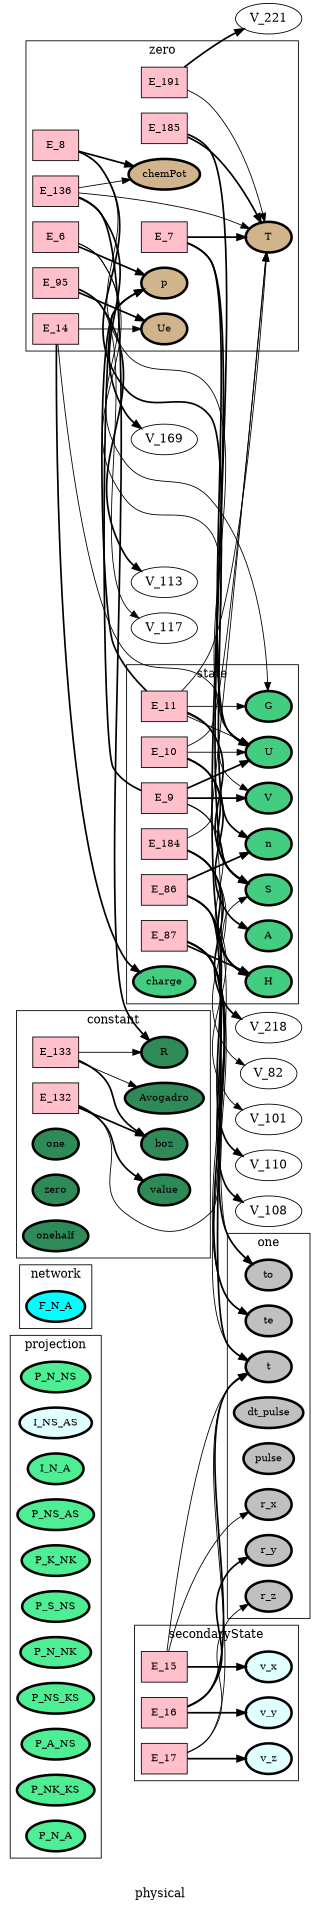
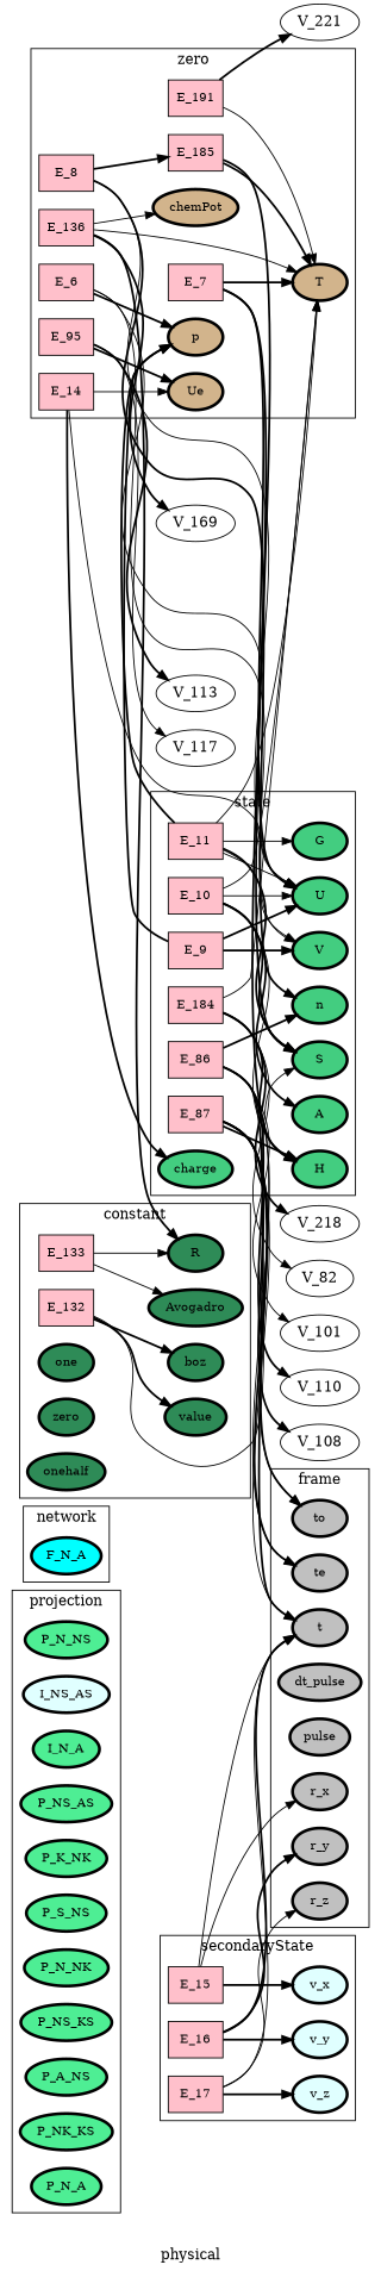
  digraph {
    label=physical
    rankdir=LR
    node [fillcolor=pink fontsize=12 penwidth=3 style=filled]
    edge [splines=ortho style=bold]
    n1 [fillcolor=seagreen2 label=P_N_NS]
    n2 [fillcolor=lightcyan1 label=I_NS_AS]
    n3 [fillcolor=seagreen2 label=I_N_A]
    n4 [fillcolor=seagreen2 label=P_NS_AS]
    n5 [fillcolor=seagreen2 label=P_K_NK]
    n6 [fillcolor=seagreen2 label=P_S_NS]
    n7 [fillcolor=seagreen2 label=P_N_NK]
    n8 [fillcolor=seagreen2 label=P_NS_KS]
    n9 [fillcolor=seagreen2 label=P_A_NS]
    n10 [fillcolor=seagreen2 label=P_NK_KS]
    n11 [fillcolor=seagreen2 label=P_N_A]
    n12 [fillcolor=cyan label=F_N_A]
    n13 [fillcolor=grey label=r_x]
    n14 [fillcolor=grey label=r_y]
    n15 [fillcolor=grey label=r_z]
    n16 [fillcolor=grey label=dt_pulse]
    n17 [fillcolor=grey label=pulse]
    n18 [fillcolor=grey label=t]
    n19 [fillcolor=grey label=to]
    n20 [fillcolor=grey label=te]
    E_86 [shape=box penwidth=""]
    n22 [fillcolor=seagreen3 label=n]
    E_9 [shape=box penwidth=""]
    n24 [fillcolor=seagreen3 label=H]
    n25 [fillcolor=seagreen3 label=U]
    n26 [fillcolor=seagreen3 label=V]
    E_87 [shape=box penwidth=""]
    E_184 [shape=box penwidth=""]
    E_10 [shape=box penwidth=""]
    n30 [fillcolor=seagreen3 label=A]
    n31 [fillcolor=seagreen3 label=S]
    E_11 [shape=box penwidth=""]
    n33 [fillcolor=seagreen3 label=G]
    n34 [fillcolor=seagreen3 label=charge]
    E_132 [shape=box penwidth=""]
    n36 [fillcolor=seagreen label=boz]
    n37 [fillcolor=seagreen label=value]
    E_133 [shape=box penwidth=""]
    n39 [fillcolor=seagreen label=R]
    n40 [fillcolor=seagreen label=Avogadro]
    n41 [fillcolor=seagreen label=one]
    n42 [fillcolor=seagreen label=zero]
    n43 [fillcolor=seagreen label=onehalf]
    n44 [fillcolor=tan label=p]
    n45 [fillcolor=tan label=T]
    E_6 [shape=box penwidth=""]
    E_7 [shape=box penwidth=""]
    E_185 [shape=box penwidth=""]
    E_191 [shape=box penwidth=""]
    E_8 [shape=box penwidth=""]
    n51 [fillcolor=tan label=chemPot]
    E_136 [shape=box penwidth=""]
    E_14 [shape=box penwidth=""]
    n54 [fillcolor=tan label=Ue]
    E_95 [shape=box penwidth=""]
    E_15 [shape=box penwidth=""]
    n57 [fillcolor=lightcyan1 label=v_x]
    E_16 [shape=box penwidth=""]
    n59 [fillcolor=lightcyan1 label=v_y]
    E_17 [shape=box penwidth=""]
    n61 [fillcolor=lightcyan1 label=v_z]
    V_101 [fillcolor="" fontsize="" penwidth="" style=""]
    V_110 [fillcolor="" fontsize="" penwidth="" style=""]
    V_108 [fillcolor="" fontsize="" penwidth="" style=""]
    V_218 [fillcolor="" fontsize="" penwidth="" style=""]
    V_82 [fillcolor="" fontsize="" penwidth="" style=""]
    V_221 [fillcolor="" fontsize="" penwidth="" style=""]
    V_169 [fillcolor="" fontsize="" penwidth="" style=""]
    V_113 [fillcolor="" fontsize="" penwidth="" style=""]
    V_117 [fillcolor="" fontsize="" penwidth="" style=""]
    subgraph cluster_1 {
      label=projection
      n1
      n2
      n3
      n4
      n5
      n6
      n7
      n8
      n9
      n10
      n11
    }
    subgraph cluster_2 {
      label=diffState
    }
    subgraph cluster_3 {
      label=network
      n12
    }
    subgraph cluster_4 {
      label=differenceOperator
    }
    subgraph cluster_5 {
-     label=one
+     label=frame
      n13
      n14
      n15
      n16
      n17
      n18
      n19
      n20
    }
    subgraph cluster_6 {
      label=state
      E_86
      n22
      E_9
      n24
      n25
      n26
      E_87
      E_184
      E_10
      n30
      n31
      E_11
      n33
      n34
    }
    subgraph cluster_7 {
      label=constant
      E_132
      n36
      n37
      E_133
      n39
      n40
      n41
      n42
      n43
    }
    subgraph cluster_8 {
      label=zero
      n44
      n45
      E_6
      E_7
      E_185
      E_191
      E_8
      n51
      E_136
      E_14
      n54
      E_95
    }
    subgraph cluster_9 {
      label=secondaryState
      E_15
      n57
      E_16
      n59
      E_17
      n61
    }
    E_86 -> n18
-   E_9 -> n19 [style=solid]
+   E_86 -> n19 [style=solid]
    E_86 -> n20 [style=solid]
    E_86 -> n22
    E_86 -> V_101 [style=solid]
    E_86 -> V_110
-   E_9 -> n24 [style=solid]
+   E_10 -> n24 [style=solid]
    E_9 -> n25
    E_9 -> n26
    E_9 -> n44
    E_87 -> n18 [style=solid]
    E_87 -> n19
    E_87 -> n20
    E_87 -> n24
    E_87 -> V_108
    E_184 -> n24
    E_184 -> n45 [style=solid]
    E_184 -> V_218
    E_184 -> V_82 [style=solid]
    E_10 -> n25 [style=solid]
    E_10 -> n30
    E_10 -> n31
    E_10 -> n45 [style=solid]
    E_11 -> n25 [style=solid]
    E_11 -> n26 [style=solid]
    E_11 -> n31
    E_11 -> n33 [style=solid]
    E_11 -> n44
    E_11 -> n45 [style=solid]
    E_132 -> n31 [style=solid]
    E_132 -> n36
    E_132 -> n37
-   E_133 -> n36
    E_133 -> n39 [style=solid]
    E_133 -> n40 [style=solid]
    E_6 -> n25 [style=solid]
-   E_6 -> n33 [style=solid]
+   E_6 -> n26 [style=solid]
    E_6 -> n44
    E_7 -> n25
    E_7 -> n31
    E_7 -> n45
    E_185 -> n24
    E_185 -> n45
    E_191 -> n45 [style=solid]
    E_191 -> V_221
    E_8 -> n22
    E_8 -> n25 [style=solid]
-   E_8 -> n51
+   E_8 -> E_185
    E_136 -> n39
    E_136 -> n45 [style=solid]
    E_136 -> n51 [style=solid]
    E_136 -> V_169
    E_14 -> n25 [style=solid]
    E_14 -> n34
    E_14 -> n54 [style=solid]
    E_95 -> n54
    E_95 -> V_113
    E_95 -> V_117 [style=solid]
    E_15 -> n13 [style=solid]
    E_15 -> n18 [style=solid]
    E_15 -> n57
    E_16 -> n14
    E_16 -> n18
    E_16 -> n59
    E_17 -> n15 [style=solid]
    E_17 -> n18 [style=solid]
    E_17 -> n61
  }
